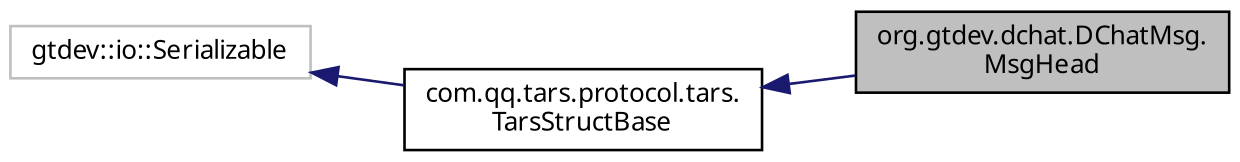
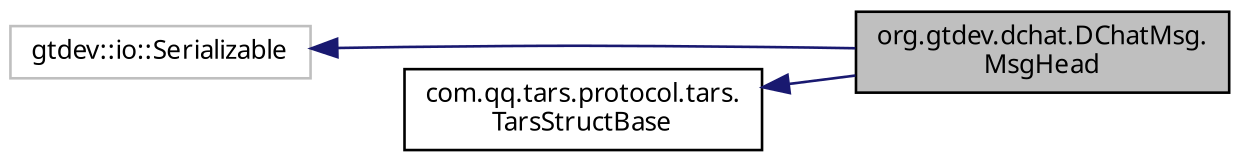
  digraph {
    fontname="Noto Sans"
    rankdir=LR
    node [color=black fillcolor=white fontname="Noto Sans" fontsize=10 shape=record style=filled]
    edge [color=midnightblue dir=back fontname="Noto Sans" fontsize=10 labelfontname=Helvetica labelfontsize=10 style=solid]
    n1 [fillcolor=grey75 fontcolor=black height=0.2 label="org.gtdev.dchat.DChatMsg.\lMsgHead" width=0.4]
    n2 [height=0.2 label="com.qq.tars.protocol.tars.\lTarsStructBase" width=0.4]
    n3 [color=grey75 height=0.2 label="gtdev::io::Serializable" width=0.4]
    n2 -> n1
-   n3 -> n2
+   n3 -> n1
  }
